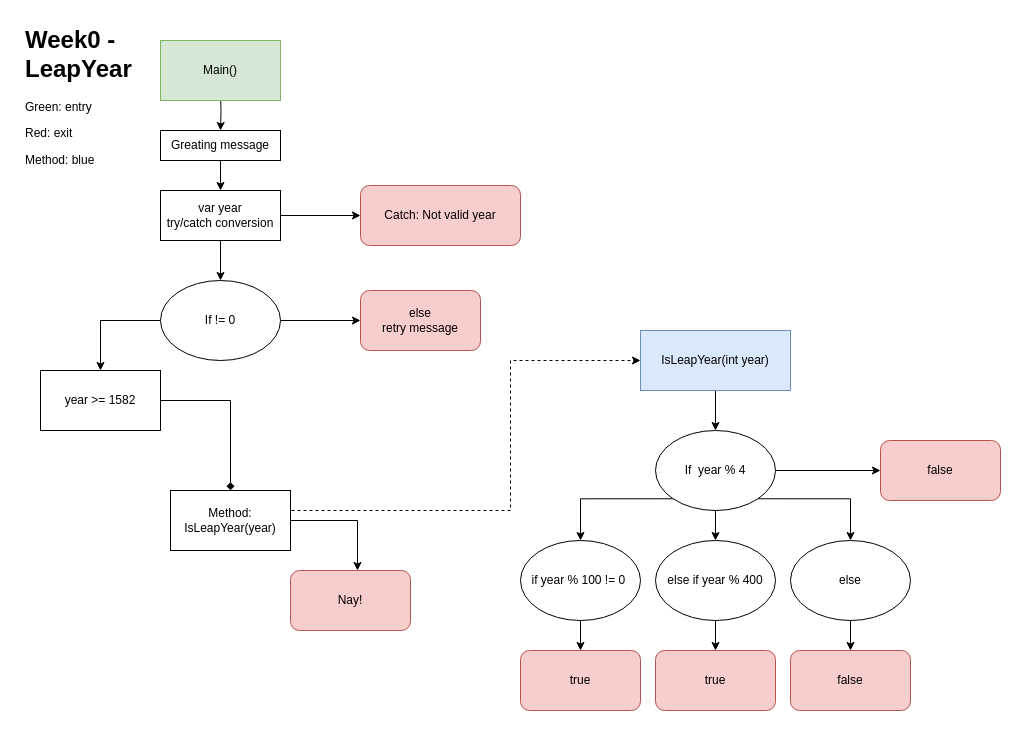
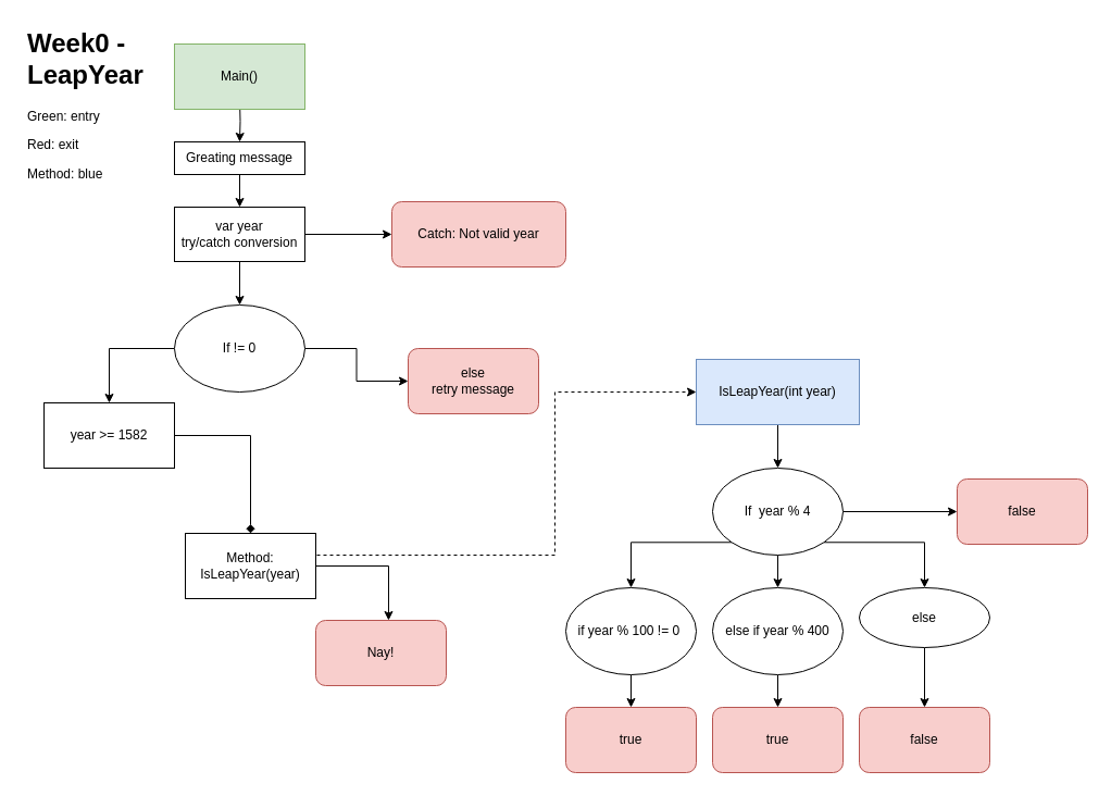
  <mxCell id="0" />
  <mxCell id="1" parent="0" />
  <mxCell id="2" value="&lt;h1&gt;Week0 -LeapYear&lt;/h1&gt;&lt;p&gt;Green: entry&lt;/p&gt;&lt;p&gt;Red: exit&amp;nbsp;&lt;/p&gt;&lt;p&gt;Method: blue&amp;nbsp;&lt;/p&gt;" style="text;html=1;strokeColor=none;fillColor=none;spacing=5;spacingTop=-20;whiteSpace=wrap;overflow=hidden;rounded=0;" vertex="1" parent="1"><mxGeometry x="20" y="20" width="190" height="150" as="geometry" /></mxCell>
  <mxCell id="3" style="edgeStyle=orthogonalEdgeStyle;rounded=0;orthogonalLoop=1;jettySize=auto;html=1;exitX=0.5;exitY=1;exitDx=0;exitDy=0;entryX=0.5;entryY=0;entryDx=0;entryDy=0;" edge="1" parent="1" target="6"><mxGeometry relative="1" as="geometry"><mxPoint x="220" y="90" as="sourcePoint" /></mxGeometry></mxCell>
  <mxCell id="4" value="Main()" style="rounded=0;whiteSpace=wrap;html=1;fillColor=#d5e8d4;strokeColor=#82b366;" vertex="1" parent="1"><mxGeometry x="160" y="40" width="120" height="60" as="geometry" /></mxCell>
  <mxCell id="5" style="edgeStyle=orthogonalEdgeStyle;rounded=0;orthogonalLoop=1;jettySize=auto;html=1;exitX=0.5;exitY=1;exitDx=0;exitDy=0;entryX=0.5;entryY=0;entryDx=0;entryDy=0;" edge="1" parent="1" source="6" target="9"><mxGeometry relative="1" as="geometry" /></mxCell>
  <mxCell id="6" value="Greating message" style="rounded=0;whiteSpace=wrap;html=1;" vertex="1" parent="1"><mxGeometry x="160" y="130" width="120" height="30" as="geometry" /></mxCell>
  <mxCell id="7" style="edgeStyle=orthogonalEdgeStyle;rounded=0;orthogonalLoop=1;jettySize=auto;html=1;entryX=0;entryY=0.5;entryDx=0;entryDy=0;" edge="1" parent="1" source="9" target="19"><mxGeometry relative="1" as="geometry" /></mxCell>
  <mxCell id="8" style="edgeStyle=orthogonalEdgeStyle;rounded=0;orthogonalLoop=1;jettySize=auto;html=1;entryX=0.5;entryY=0;entryDx=0;entryDy=0;" edge="1" parent="1" source="9" target="12"><mxGeometry relative="1" as="geometry" /></mxCell>
  <mxCell id="9" value="var year&lt;br&gt;try/catch conversion" style="rounded=0;whiteSpace=wrap;html=1;" vertex="1" parent="1"><mxGeometry x="160" y="190" width="120" height="50" as="geometry" /></mxCell>
  <mxCell id="10" style="edgeStyle=orthogonalEdgeStyle;rounded=0;orthogonalLoop=1;jettySize=auto;html=1;entryX=0.5;entryY=0;entryDx=0;entryDy=0;" edge="1" parent="1" source="12" target="14"><mxGeometry relative="1" as="geometry"><Array as="points"><mxPoint x="100" y="320" /></Array></mxGeometry></mxCell>
  <mxCell id="11" style="edgeStyle=orthogonalEdgeStyle;rounded=0;orthogonalLoop=1;jettySize=auto;html=1;entryX=0;entryY=0.5;entryDx=0;entryDy=0;" edge="1" parent="1" source="12" target="20"><mxGeometry relative="1" as="geometry"><mxPoint x="340" y="370" as="targetPoint" /><Array as="points" /></mxGeometry></mxCell>
  <mxCell id="12" value="If != 0" style="ellipse;whiteSpace=wrap;html=1;" vertex="1" parent="1"><mxGeometry x="160" y="280" width="120" height="80" as="geometry" /></mxCell>
  <mxCell id="13" style="edgeStyle=orthogonalEdgeStyle;rounded=0;orthogonalLoop=1;jettySize=auto;html=1;entryX=0.5;entryY=0;entryDx=0;entryDy=0;endArrow=diamond;" edge="1" parent="1" source="14" target="17"><mxGeometry relative="1" as="geometry" /></mxCell>
  <mxCell id="14" value="year &amp;gt;= 1582" style="rounded=0;whiteSpace=wrap;html=1;" vertex="1" parent="1"><mxGeometry x="40" y="370" width="120" height="60" as="geometry" /></mxCell>
  <mxCell id="15" style="edgeStyle=orthogonalEdgeStyle;rounded=0;orthogonalLoop=1;jettySize=auto;html=1;entryX=0.558;entryY=0;entryDx=0;entryDy=0;entryPerimeter=0;" edge="1" parent="1" source="17" target="18"><mxGeometry relative="1" as="geometry"><Array as="points"><mxPoint x="357" y="520" /></Array></mxGeometry></mxCell>
  <mxCell id="16" style="edgeStyle=orthogonalEdgeStyle;rounded=0;orthogonalLoop=1;jettySize=auto;html=1;exitX=1;exitY=0.25;exitDx=0;exitDy=0;entryX=0;entryY=0.5;entryDx=0;entryDy=0;dashed=1;" edge="1" parent="1" source="17" target="22"><mxGeometry relative="1" as="geometry"><mxPoint x="530" y="510" as="targetPoint" /><Array as="points"><mxPoint x="290" y="510" /><mxPoint x="510" y="510" /><mxPoint x="510" y="360" /></Array></mxGeometry></mxCell>
  <mxCell id="17" value="Method:&lt;br&gt;IsLeapYear(year)" style="rounded=0;whiteSpace=wrap;html=1;" vertex="1" parent="1"><mxGeometry x="170" y="490" width="120" height="60" as="geometry" /></mxCell>
  <mxCell id="18" value="Nay!" style="rounded=1;whiteSpace=wrap;html=1;fillColor=#f8cecc;strokeColor=#b85450;" vertex="1" parent="1"><mxGeometry x="290" y="570" width="120" height="60" as="geometry" /></mxCell>
  <mxCell id="19" value="Catch: Not valid year" style="rounded=1;whiteSpace=wrap;html=1;fillColor=#f8cecc;strokeColor=#b85450;" vertex="1" parent="1"><mxGeometry x="360" y="185" width="160" height="60" as="geometry" /></mxCell>
- <mxCell id="20" value="&lt;span&gt;else&lt;/span&gt;&lt;br&gt;&lt;span&gt;retry message&lt;/span&gt;" style="rounded=1;whiteSpace=wrap;html=1;fillColor=#f8cecc;strokeColor=#b85450;" vertex="1" parent="1"><mxGeometry x="360" y="290" width="120" height="60" as="geometry" /></mxCell>
+ <mxCell id="20" value="&lt;span&gt;else&lt;/span&gt;&lt;br&gt;&lt;span&gt;retry message&lt;/span&gt;" style="rounded=1;whiteSpace=wrap;html=1;fillColor=#f8cecc;strokeColor=#b85450;" vertex="1" parent="1"><mxGeometry x="375" y="320" width="120" height="60" as="geometry" /></mxCell>
  <mxCell id="21" style="edgeStyle=orthogonalEdgeStyle;rounded=0;orthogonalLoop=1;jettySize=auto;html=1;" edge="1" parent="1" source="22" target="27"><mxGeometry relative="1" as="geometry" /></mxCell>
  <mxCell id="22" value="IsLeapYear(int year)" style="rounded=0;whiteSpace=wrap;html=1;fillColor=#dae8fc;strokeColor=#6c8ebf;" vertex="1" parent="1"><mxGeometry x="640" y="330" width="150" height="60" as="geometry" /></mxCell>
  <mxCell id="23" style="edgeStyle=orthogonalEdgeStyle;rounded=0;orthogonalLoop=1;jettySize=auto;html=1;" edge="1" parent="1" source="27" target="37"><mxGeometry relative="1" as="geometry" /></mxCell>
  <mxCell id="24" style="edgeStyle=orthogonalEdgeStyle;rounded=0;orthogonalLoop=1;jettySize=auto;html=1;" edge="1" parent="1" source="27" target="31"><mxGeometry relative="1" as="geometry" /></mxCell>
  <mxCell id="25" style="edgeStyle=orthogonalEdgeStyle;rounded=0;orthogonalLoop=1;jettySize=auto;html=1;exitX=1;exitY=1;exitDx=0;exitDy=0;" edge="1" parent="1" source="27" target="33"><mxGeometry relative="1" as="geometry" /></mxCell>
  <mxCell id="26" style="edgeStyle=orthogonalEdgeStyle;rounded=0;orthogonalLoop=1;jettySize=auto;html=1;exitX=0;exitY=1;exitDx=0;exitDy=0;" edge="1" parent="1" source="27" target="29"><mxGeometry relative="1" as="geometry" /></mxCell>
  <mxCell id="27" value="If&amp;nbsp; year % 4" style="ellipse;whiteSpace=wrap;html=1;" vertex="1" parent="1"><mxGeometry x="655" y="430" width="120" height="80" as="geometry" /></mxCell>
  <mxCell id="28" style="edgeStyle=orthogonalEdgeStyle;rounded=0;orthogonalLoop=1;jettySize=auto;html=1;entryX=0.5;entryY=0;entryDx=0;entryDy=0;" edge="1" parent="1" source="29" target="36"><mxGeometry relative="1" as="geometry" /></mxCell>
  <mxCell id="29" value="if year % 100 != 0&amp;nbsp;" style="ellipse;whiteSpace=wrap;html=1;" vertex="1" parent="1"><mxGeometry x="520" y="540" width="120" height="80" as="geometry" /></mxCell>
  <mxCell id="30" style="edgeStyle=orthogonalEdgeStyle;rounded=0;orthogonalLoop=1;jettySize=auto;html=1;" edge="1" parent="1" source="31" target="35"><mxGeometry relative="1" as="geometry" /></mxCell>
  <mxCell id="31" value="else if year % 400" style="ellipse;whiteSpace=wrap;html=1;" vertex="1" parent="1"><mxGeometry x="655" y="540" width="120" height="80" as="geometry" /></mxCell>
  <mxCell id="32" style="edgeStyle=orthogonalEdgeStyle;rounded=0;orthogonalLoop=1;jettySize=auto;html=1;" edge="1" parent="1" source="33" target="34"><mxGeometry relative="1" as="geometry" /></mxCell>
- <mxCell id="33" value="else" style="ellipse;whiteSpace=wrap;html=1;" vertex="1" parent="1"><mxGeometry x="790" y="540" width="120" height="80" as="geometry" /></mxCell>
+ <mxCell id="33" value="else" style="ellipse;whiteSpace=wrap;html=1;" vertex="1" parent="1"><mxGeometry x="790" y="540" width="120" height="55" as="geometry" /></mxCell>
  <mxCell id="34" value="false" style="rounded=1;whiteSpace=wrap;html=1;fillColor=#f8cecc;strokeColor=#b85450;" vertex="1" parent="1"><mxGeometry x="790" y="650" width="120" height="60" as="geometry" /></mxCell>
  <mxCell id="35" value="true" style="rounded=1;whiteSpace=wrap;html=1;fillColor=#f8cecc;strokeColor=#b85450;" vertex="1" parent="1"><mxGeometry x="655" y="650" width="120" height="60" as="geometry" /></mxCell>
  <mxCell id="36" value="true" style="rounded=1;whiteSpace=wrap;html=1;fillColor=#f8cecc;strokeColor=#b85450;" vertex="1" parent="1"><mxGeometry x="520" y="650" width="120" height="60" as="geometry" /></mxCell>
  <mxCell id="37" value="false" style="rounded=1;whiteSpace=wrap;html=1;fillColor=#f8cecc;strokeColor=#b85450;" vertex="1" parent="1"><mxGeometry x="880" y="440" width="120" height="60" as="geometry" /></mxCell>
